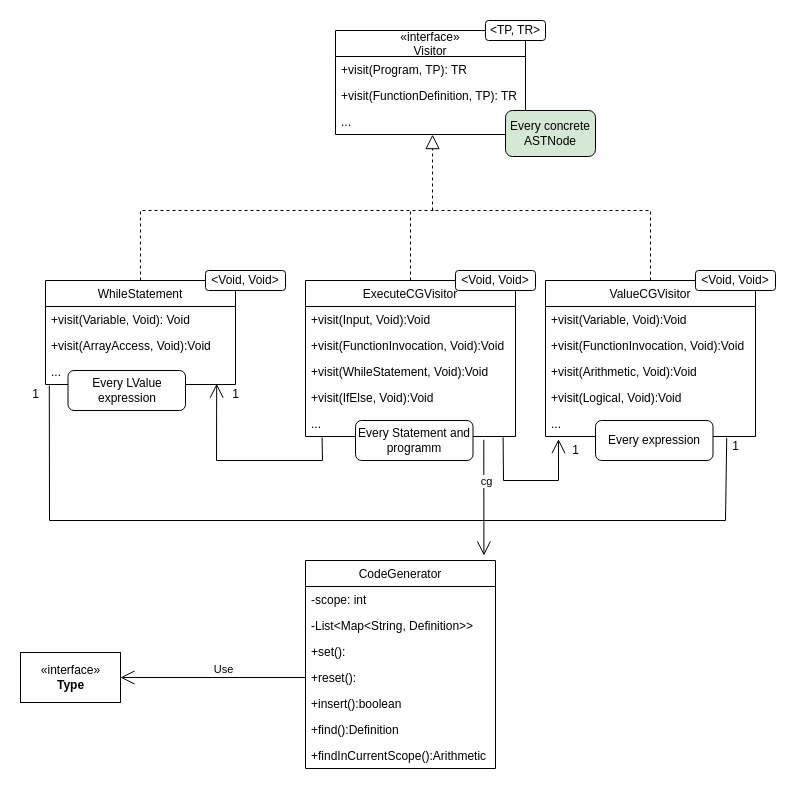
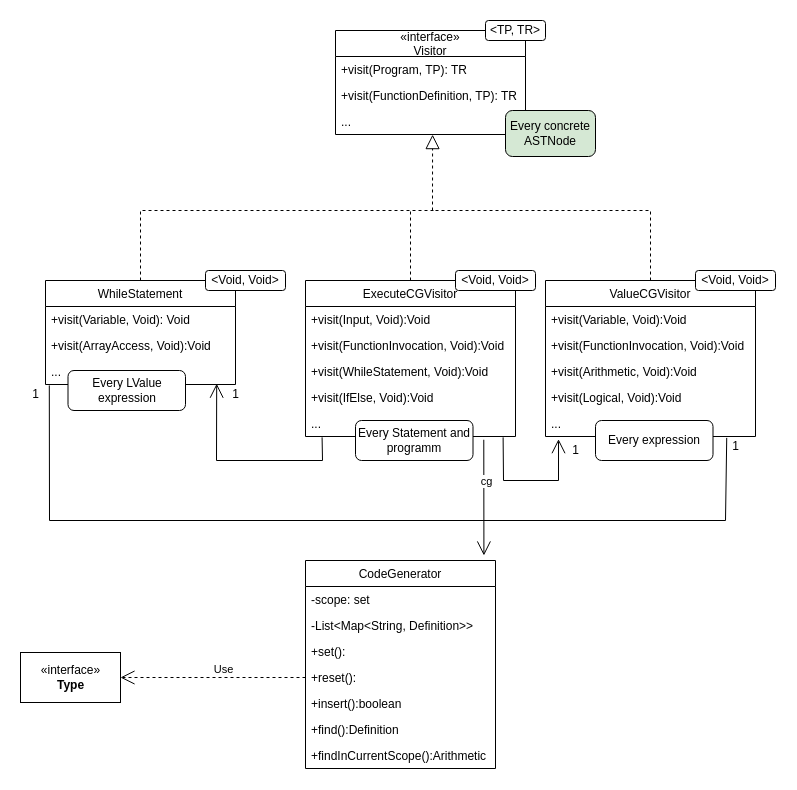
  <mxCell id="0" />
  <mxCell id="1" parent="0" />
  <mxCell id="2" value="«interface»&#10;Visitor" style="swimlane;fontStyle=0;childLayout=stackLayout;horizontal=1;startSize=26;fillColor=none;horizontalStack=0;resizeParent=1;resizeParentMax=0;resizeLast=0;collapsible=1;marginBottom=0;" vertex="1" parent="1"><mxGeometry x="335" y="30" width="190" height="104" as="geometry" /></mxCell>
  <mxCell id="3" value="+visit(Program, TP): TR" style="text;strokeColor=none;fillColor=none;align=left;verticalAlign=top;spacingLeft=4;spacingRight=4;overflow=hidden;rotatable=0;points=[[0,0.5],[1,0.5]];portConstraint=eastwest;" vertex="1" parent="2"><mxGeometry y="26" width="190" height="26" as="geometry" /></mxCell>
  <mxCell id="4" value="+visit(FunctionDefinition, TP): TR" style="text;strokeColor=none;fillColor=none;align=left;verticalAlign=top;spacingLeft=4;spacingRight=4;overflow=hidden;rotatable=0;points=[[0,0.5],[1,0.5]];portConstraint=eastwest;" vertex="1" parent="2"><mxGeometry y="52" width="190" height="26" as="geometry" /></mxCell>
  <mxCell id="5" value="..." style="text;strokeColor=none;fillColor=none;align=left;verticalAlign=top;spacingLeft=4;spacingRight=4;overflow=hidden;rotatable=0;points=[[0,0.5],[1,0.5]];portConstraint=eastwest;" vertex="1" parent="2"><mxGeometry y="78" width="190" height="26" as="geometry" /></mxCell>
  <mxCell id="6" value="&amp;lt;TP, TR&amp;gt;" style="rounded=1;whiteSpace=wrap;html=1;" vertex="1" parent="1"><mxGeometry x="485" y="20" width="60" height="20" as="geometry" /></mxCell>
  <mxCell id="7" value="CodeGenerator" style="swimlane;fontStyle=0;childLayout=stackLayout;horizontal=1;startSize=26;fillColor=none;horizontalStack=0;resizeParent=1;resizeParentMax=0;resizeLast=0;collapsible=1;marginBottom=0;" vertex="1" parent="1"><mxGeometry x="305" y="560" width="190" height="208" as="geometry" /></mxCell>
- <mxCell id="8" value="-scope: int" style="text;strokeColor=none;fillColor=none;align=left;verticalAlign=top;spacingLeft=4;spacingRight=4;overflow=hidden;rotatable=0;points=[[0,0.5],[1,0.5]];portConstraint=eastwest;" vertex="1" parent="7"><mxGeometry y="26" width="190" height="26" as="geometry" /></mxCell>
+ <mxCell id="8" value="-scope: set" style="text;strokeColor=none;fillColor=none;align=left;verticalAlign=top;spacingLeft=4;spacingRight=4;overflow=hidden;rotatable=0;points=[[0,0.5],[1,0.5]];portConstraint=eastwest;" vertex="1" parent="7"><mxGeometry y="26" width="190" height="26" as="geometry" /></mxCell>
  <mxCell id="9" value="-List&lt;Map&lt;String, Definition&gt;&gt;" style="text;strokeColor=none;fillColor=none;align=left;verticalAlign=top;spacingLeft=4;spacingRight=4;overflow=hidden;rotatable=0;points=[[0,0.5],[1,0.5]];portConstraint=eastwest;" vertex="1" parent="7"><mxGeometry y="52" width="190" height="26" as="geometry" /></mxCell>
  <mxCell id="10" value="+set():" style="text;strokeColor=none;fillColor=none;align=left;verticalAlign=top;spacingLeft=4;spacingRight=4;overflow=hidden;rotatable=0;points=[[0,0.5],[1,0.5]];portConstraint=eastwest;" vertex="1" parent="7"><mxGeometry y="78" width="190" height="26" as="geometry" /></mxCell>
  <mxCell id="11" value="+reset():" style="text;strokeColor=none;fillColor=none;align=left;verticalAlign=top;spacingLeft=4;spacingRight=4;overflow=hidden;rotatable=0;points=[[0,0.5],[1,0.5]];portConstraint=eastwest;" vertex="1" parent="7"><mxGeometry y="104" width="190" height="26" as="geometry" /></mxCell>
  <mxCell id="12" value="+insert():boolean" style="text;strokeColor=none;fillColor=none;align=left;verticalAlign=top;spacingLeft=4;spacingRight=4;overflow=hidden;rotatable=0;points=[[0,0.5],[1,0.5]];portConstraint=eastwest;" vertex="1" parent="7"><mxGeometry y="130" width="190" height="26" as="geometry" /></mxCell>
  <mxCell id="13" value="+find():Definition" style="text;strokeColor=none;fillColor=none;align=left;verticalAlign=top;spacingLeft=4;spacingRight=4;overflow=hidden;rotatable=0;points=[[0,0.5],[1,0.5]];portConstraint=eastwest;" vertex="1" parent="7"><mxGeometry y="156" width="190" height="26" as="geometry" /></mxCell>
  <mxCell id="14" value="+findInCurrentScope():Arithmetic" style="text;strokeColor=none;fillColor=none;align=left;verticalAlign=top;spacingLeft=4;spacingRight=4;overflow=hidden;rotatable=0;points=[[0,0.5],[1,0.5]];portConstraint=eastwest;" vertex="1" parent="7"><mxGeometry y="182" width="190" height="26" as="geometry" /></mxCell>
  <mxCell id="15" value="WhileStatement" style="swimlane;fontStyle=0;childLayout=stackLayout;horizontal=1;startSize=26;fillColor=none;horizontalStack=0;resizeParent=1;resizeParentMax=0;resizeLast=0;collapsible=1;marginBottom=0;" vertex="1" parent="1"><mxGeometry x="45" y="280" width="190" height="104" as="geometry" /></mxCell>
  <mxCell id="16" value="+visit(Variable, Void): Void" style="text;strokeColor=none;fillColor=none;align=left;verticalAlign=top;spacingLeft=4;spacingRight=4;overflow=hidden;rotatable=0;points=[[0,0.5],[1,0.5]];portConstraint=eastwest;" vertex="1" parent="15"><mxGeometry y="26" width="190" height="26" as="geometry" /></mxCell>
  <mxCell id="17" value="+visit(ArrayAccess, Void):Void" style="text;strokeColor=none;fillColor=none;align=left;verticalAlign=top;spacingLeft=4;spacingRight=4;overflow=hidden;rotatable=0;points=[[0,0.5],[1,0.5]];portConstraint=eastwest;" vertex="1" parent="15"><mxGeometry y="52" width="190" height="26" as="geometry" /></mxCell>
  <mxCell id="18" value="..." style="text;strokeColor=none;fillColor=none;align=left;verticalAlign=top;spacingLeft=4;spacingRight=4;overflow=hidden;rotatable=0;points=[[0,0.5],[1,0.5]];portConstraint=eastwest;" vertex="1" parent="15"><mxGeometry y="78" width="190" height="26" as="geometry" /></mxCell>
  <mxCell id="19" value="ValueCGVisitor" style="swimlane;fontStyle=0;childLayout=stackLayout;horizontal=1;startSize=26;fillColor=none;horizontalStack=0;resizeParent=1;resizeParentMax=0;resizeLast=0;collapsible=1;marginBottom=0;" vertex="1" parent="1"><mxGeometry x="545" y="280" width="210" height="156" as="geometry" /></mxCell>
  <mxCell id="20" value="+visit(Variable, Void):Void" style="text;strokeColor=none;fillColor=none;align=left;verticalAlign=top;spacingLeft=4;spacingRight=4;overflow=hidden;rotatable=0;points=[[0,0.5],[1,0.5]];portConstraint=eastwest;" vertex="1" parent="19"><mxGeometry y="26" width="210" height="26" as="geometry" /></mxCell>
  <mxCell id="21" value="+visit(FunctionInvocation, Void):Void" style="text;strokeColor=none;fillColor=none;align=left;verticalAlign=top;spacingLeft=4;spacingRight=4;overflow=hidden;rotatable=0;points=[[0,0.5],[1,0.5]];portConstraint=eastwest;" vertex="1" parent="19"><mxGeometry y="52" width="210" height="26" as="geometry" /></mxCell>
  <mxCell id="22" value="+visit(Arithmetic, Void):Void" style="text;strokeColor=none;fillColor=none;align=left;verticalAlign=top;spacingLeft=4;spacingRight=4;overflow=hidden;rotatable=0;points=[[0,0.5],[1,0.5]];portConstraint=eastwest;" vertex="1" parent="19"><mxGeometry y="78" width="210" height="26" as="geometry" /></mxCell>
  <mxCell id="23" value="+visit(Logical, Void):Void" style="text;strokeColor=none;fillColor=none;align=left;verticalAlign=top;spacingLeft=4;spacingRight=4;overflow=hidden;rotatable=0;points=[[0,0.5],[1,0.5]];portConstraint=eastwest;" vertex="1" parent="19"><mxGeometry y="104" width="210" height="26" as="geometry" /></mxCell>
  <mxCell id="24" value="..." style="text;strokeColor=none;fillColor=none;align=left;verticalAlign=top;spacingLeft=4;spacingRight=4;overflow=hidden;rotatable=0;points=[[0,0.5],[1,0.5]];portConstraint=eastwest;" vertex="1" parent="19"><mxGeometry y="130" width="210" height="26" as="geometry" /></mxCell>
  <mxCell id="25" value="Every concrete ASTNode" style="rounded=1;whiteSpace=wrap;html=1;fillColor=#d5e8d4;" vertex="1" parent="1"><mxGeometry x="505" y="110" width="90" height="46" as="geometry" /></mxCell>
  <mxCell id="26" value="Every LValue expression" style="rounded=1;whiteSpace=wrap;html=1;" vertex="1" parent="1"><mxGeometry x="67.5" y="370" width="117.5" height="40" as="geometry" /></mxCell>
  <mxCell id="27" value="&amp;lt;Void, Void&amp;gt;" style="rounded=1;whiteSpace=wrap;html=1;" vertex="1" parent="1"><mxGeometry x="205" y="270" width="80" height="20" as="geometry" /></mxCell>
  <mxCell id="28" value="&amp;lt;Void, Void&amp;gt;" style="rounded=1;whiteSpace=wrap;html=1;" vertex="1" parent="1"><mxGeometry x="695" y="270" width="80" height="20" as="geometry" /></mxCell>
  <mxCell id="29" value="" style="endArrow=block;dashed=1;endFill=0;endSize=12;html=1;rounded=0;entryX=0.511;entryY=1.004;entryDx=0;entryDy=0;entryPerimeter=0;exitX=0.5;exitY=0;exitDx=0;exitDy=0;" edge="1" parent="1" source="19" target="5"><mxGeometry width="160" relative="1" as="geometry"><mxPoint x="405" y="230" as="sourcePoint" /><mxPoint x="425" y="160" as="targetPoint" /><Array as="points"><mxPoint x="650" y="210" /><mxPoint x="480" y="210" /><mxPoint x="432" y="210" /></Array></mxGeometry></mxCell>
  <mxCell id="30" value="" style="endArrow=none;dashed=1;html=1;rounded=0;exitX=0.5;exitY=0;exitDx=0;exitDy=0;" edge="1" parent="1" source="15"><mxGeometry width="50" height="50" relative="1" as="geometry"><mxPoint x="209.286" y="210" as="sourcePoint" /><mxPoint x="435" y="210" as="targetPoint" /><Array as="points"><mxPoint x="140" y="210" /></Array></mxGeometry></mxCell>
  <mxCell id="31" value="«interface»&lt;br&gt;&lt;b&gt;Type&lt;/b&gt;" style="html=1;" vertex="1" parent="1"><mxGeometry x="20" y="652" width="100" height="50" as="geometry" /></mxCell>
- <mxCell id="32" value="Use" style="endArrow=open;endSize=12;dashed=0;html=1;rounded=0;entryX=1;entryY=0.5;entryDx=0;entryDy=0;exitX=0;exitY=0.5;exitDx=0;exitDy=0;" edge="1" parent="1" source="11" target="31"><mxGeometry x="-0.118" y="-8" width="160" relative="1" as="geometry"><mxPoint x="455" y="177" as="sourcePoint" /><mxPoint x="372.5" y="280" as="targetPoint" /><Array as="points" /><mxPoint as="offset" /></mxGeometry></mxCell>
+ <mxCell id="32" value="Use" style="endArrow=open;endSize=12;dashed=1;html=1;rounded=0;entryX=1;entryY=0.5;entryDx=0;entryDy=0;exitX=0;exitY=0.5;exitDx=0;exitDy=0;" edge="1" parent="1" source="11" target="31"><mxGeometry x="-0.118" y="-8" width="160" relative="1" as="geometry"><mxPoint x="455" y="177" as="sourcePoint" /><mxPoint x="372.5" y="280" as="targetPoint" /><Array as="points" /><mxPoint as="offset" /></mxGeometry></mxCell>
  <mxCell id="33" value="ExecuteCGVisitor" style="swimlane;fontStyle=0;childLayout=stackLayout;horizontal=1;startSize=26;fillColor=none;horizontalStack=0;resizeParent=1;resizeParentMax=0;resizeLast=0;collapsible=1;marginBottom=0;" vertex="1" parent="1"><mxGeometry x="305" y="280" width="210" height="156" as="geometry" /></mxCell>
  <mxCell id="34" value="+visit(Input, Void):Void" style="text;strokeColor=none;fillColor=none;align=left;verticalAlign=top;spacingLeft=4;spacingRight=4;overflow=hidden;rotatable=0;points=[[0,0.5],[1,0.5]];portConstraint=eastwest;" vertex="1" parent="33"><mxGeometry y="26" width="210" height="26" as="geometry" /></mxCell>
  <mxCell id="35" value="+visit(FunctionInvocation, Void):Void" style="text;strokeColor=none;fillColor=none;align=left;verticalAlign=top;spacingLeft=4;spacingRight=4;overflow=hidden;rotatable=0;points=[[0,0.5],[1,0.5]];portConstraint=eastwest;" vertex="1" parent="33"><mxGeometry y="52" width="210" height="26" as="geometry" /></mxCell>
  <mxCell id="36" value="+visit(WhileStatement, Void):Void" style="text;strokeColor=none;fillColor=none;align=left;verticalAlign=top;spacingLeft=4;spacingRight=4;overflow=hidden;rotatable=0;points=[[0,0.5],[1,0.5]];portConstraint=eastwest;" vertex="1" parent="33"><mxGeometry y="78" width="210" height="26" as="geometry" /></mxCell>
  <mxCell id="37" value="+visit(IfElse, Void):Void" style="text;strokeColor=none;fillColor=none;align=left;verticalAlign=top;spacingLeft=4;spacingRight=4;overflow=hidden;rotatable=0;points=[[0,0.5],[1,0.5]];portConstraint=eastwest;" vertex="1" parent="33"><mxGeometry y="104" width="210" height="26" as="geometry" /></mxCell>
  <mxCell id="38" value="..." style="text;strokeColor=none;fillColor=none;align=left;verticalAlign=top;spacingLeft=4;spacingRight=4;overflow=hidden;rotatable=0;points=[[0,0.5],[1,0.5]];portConstraint=eastwest;" vertex="1" parent="33"><mxGeometry y="130" width="210" height="26" as="geometry" /></mxCell>
  <mxCell id="39" value="" style="endArrow=none;dashed=1;html=1;rounded=0;exitX=0.5;exitY=0;exitDx=0;exitDy=0;" edge="1" parent="1" source="33"><mxGeometry width="50" height="50" relative="1" as="geometry"><mxPoint x="150" y="280" as="sourcePoint" /><mxPoint x="410" y="210" as="targetPoint" /><Array as="points"><mxPoint x="410" y="220" /></Array></mxGeometry></mxCell>
  <mxCell id="40" value="&amp;lt;Void, Void&amp;gt;" style="rounded=1;whiteSpace=wrap;html=1;" vertex="1" parent="1"><mxGeometry x="455" y="270" width="80" height="20" as="geometry" /></mxCell>
  <mxCell id="41" value="Every Statement and programm" style="rounded=1;whiteSpace=wrap;html=1;" vertex="1" parent="1"><mxGeometry x="355" y="420" width="117.5" height="40" as="geometry" /></mxCell>
  <mxCell id="42" value="Every expression" style="rounded=1;whiteSpace=wrap;html=1;" vertex="1" parent="1"><mxGeometry x="595" y="420" width="117.5" height="40" as="geometry" /></mxCell>
  <mxCell id="43" value="" style="endArrow=open;endFill=1;endSize=12;html=1;rounded=0;exitX=0.941;exitY=1.032;exitDx=0;exitDy=0;exitPerimeter=0;entryX=0.062;entryY=1.102;entryDx=0;entryDy=0;entryPerimeter=0;" edge="1" parent="1" source="38" target="24"><mxGeometry width="160" relative="1" as="geometry"><mxPoint x="545" y="240" as="sourcePoint" /><mxPoint x="705" y="240" as="targetPoint" /><Array as="points"><mxPoint x="503" y="480" /><mxPoint x="558" y="480" /></Array></mxGeometry></mxCell>
  <mxCell id="44" value="1" style="text;html=1;align=center;verticalAlign=middle;resizable=0;points=[];autosize=1;strokeColor=none;fillColor=none;" vertex="1" parent="1"><mxGeometry x="565" y="440" width="20" height="20" as="geometry" /></mxCell>
  <mxCell id="45" value="" style="endArrow=none;html=1;rounded=0;entryX=0.863;entryY=1.053;entryDx=0;entryDy=0;entryPerimeter=0;exitX=0.02;exitY=1.035;exitDx=0;exitDy=0;exitPerimeter=0;" edge="1" parent="1" source="18" target="24"><mxGeometry width="50" height="50" relative="1" as="geometry"><mxPoint x="726" y="502.078" as="sourcePoint" /><mxPoint x="625" y="240" as="targetPoint" /><Array as="points"><mxPoint x="49" y="520" /><mxPoint x="725" y="520" /></Array></mxGeometry></mxCell>
  <mxCell id="46" value="1" style="text;html=1;align=center;verticalAlign=middle;resizable=0;points=[];autosize=1;strokeColor=none;fillColor=none;" vertex="1" parent="1"><mxGeometry x="725" y="436" width="20" height="20" as="geometry" /></mxCell>
  <mxCell id="47" value="1" style="text;html=1;align=center;verticalAlign=middle;resizable=0;points=[];autosize=1;strokeColor=none;fillColor=none;" vertex="1" parent="1"><mxGeometry x="25" y="384" width="20" height="20" as="geometry" /></mxCell>
  <mxCell id="48" value="" style="endArrow=open;endFill=1;endSize=12;html=1;rounded=0;exitX=0.079;exitY=1.032;exitDx=0;exitDy=0;exitPerimeter=0;entryX=0.901;entryY=0.969;entryDx=0;entryDy=0;entryPerimeter=0;" edge="1" parent="1" source="38" target="18"><mxGeometry width="160" relative="1" as="geometry"><mxPoint x="512.61" y="446.832" as="sourcePoint" /><mxPoint x="568.02" y="448.652" as="targetPoint" /><Array as="points"><mxPoint x="322" y="460" /><mxPoint x="216" y="460" /></Array></mxGeometry></mxCell>
  <mxCell id="49" value="1" style="text;html=1;align=center;verticalAlign=middle;resizable=0;points=[];autosize=1;strokeColor=none;fillColor=none;" vertex="1" parent="1"><mxGeometry x="225" y="384" width="20" height="20" as="geometry" /></mxCell>
  <mxCell id="50" value="" style="endArrow=open;endFill=1;endSize=12;html=1;rounded=0;exitX=0.849;exitY=1.125;exitDx=0;exitDy=0;exitPerimeter=0;entryX=0.939;entryY=-0.024;entryDx=0;entryDy=0;entryPerimeter=0;" edge="1" parent="1" source="38" target="7"><mxGeometry width="160" relative="1" as="geometry"><mxPoint x="512.61" y="446.832" as="sourcePoint" /><mxPoint x="568.02" y="448.652" as="targetPoint" /><Array as="points" /></mxGeometry></mxCell>
  <mxCell id="51" value="cg" style="edgeLabel;html=1;align=center;verticalAlign=middle;resizable=0;points=[];" vertex="1" connectable="0" parent="50"><mxGeometry x="-0.292" y="2" relative="1" as="geometry"><mxPoint as="offset" /></mxGeometry></mxCell>
